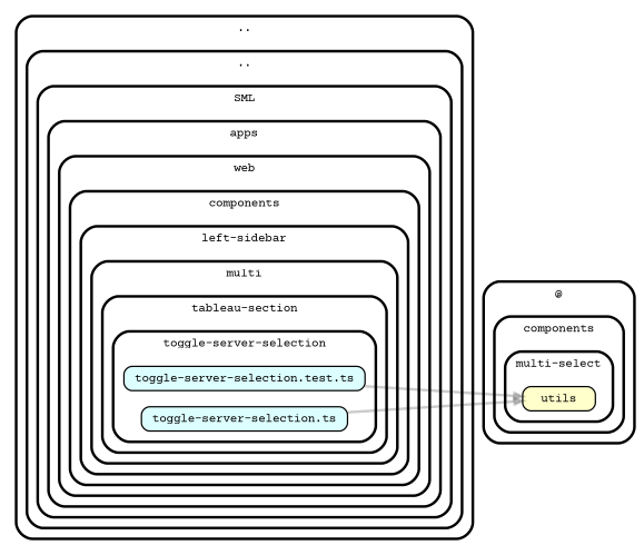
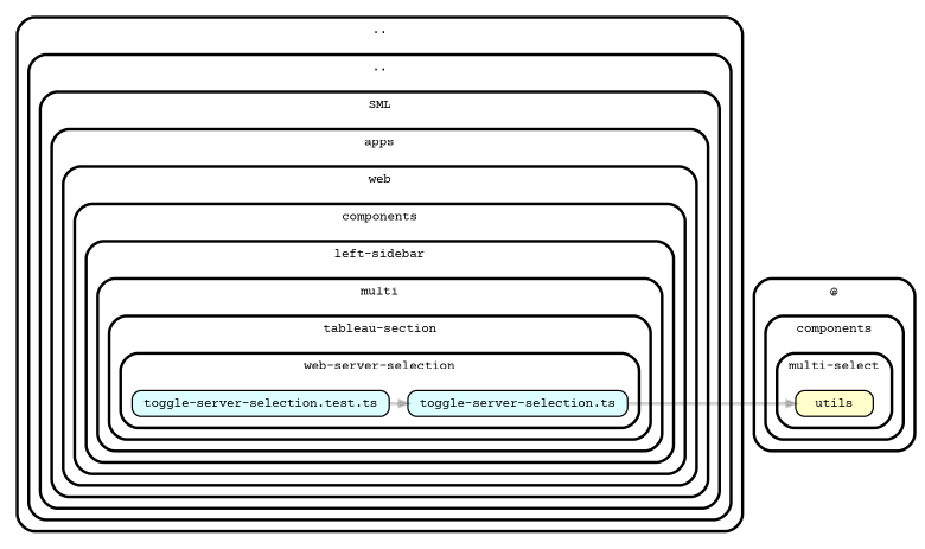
  strict digraph {
    compound=true
    fillcolor="#ffffff"
    fontname="Courier Prime"
    fontsize=9
    nodesep=0.16
    rankdir=LR
    ranksep=0.18
    splines=true
    style="rounded,bold,filled"
    node [color=black fillcolor="#ddfeff" fontcolor=black fontname="Courier Prime" fontsize=9 shape=box style="rounded, filled"]
    edge [arrowhead=normal arrowsize=0.6 color="#00000033" fontname="Courier Prime" fontsize=9 penwidth=2.0]
    n1 [height=0.2 label=<toggle-server-selection.test.ts>]
    n2 [height=0.2 label=<toggle-server-selection.ts>]
    n3 [fillcolor="#ffffcc" height=0.2 label=<utils>]
    subgraph cluster_1 {
      label=".."
      subgraph cluster_2 {
        label=".."
        subgraph cluster_3 {
          label=SML
          subgraph cluster_4 {
            label=apps
            subgraph cluster_5 {
              label=web
              subgraph cluster_6 {
                label=components
                subgraph cluster_7 {
                  label="left-sidebar"
                  subgraph cluster_8 {
                    label=multi
                    subgraph cluster_9 {
                      label="tableau-section"
                      subgraph cluster_10 {
-                       label="toggle-server-selection"
+                       label="web-server-selection"
                        n1
                        n2
                      }
                    }
                  }
                }
              }
            }
          }
        }
      }
    }
    subgraph cluster_11 {
      label="@"
      subgraph cluster_12 {
        label=components
        subgraph cluster_13 {
          label="multi-select"
          n3
        }
      }
    }
-   n1 -> n3
+   n1 -> n2
    n2 -> n3
  }
